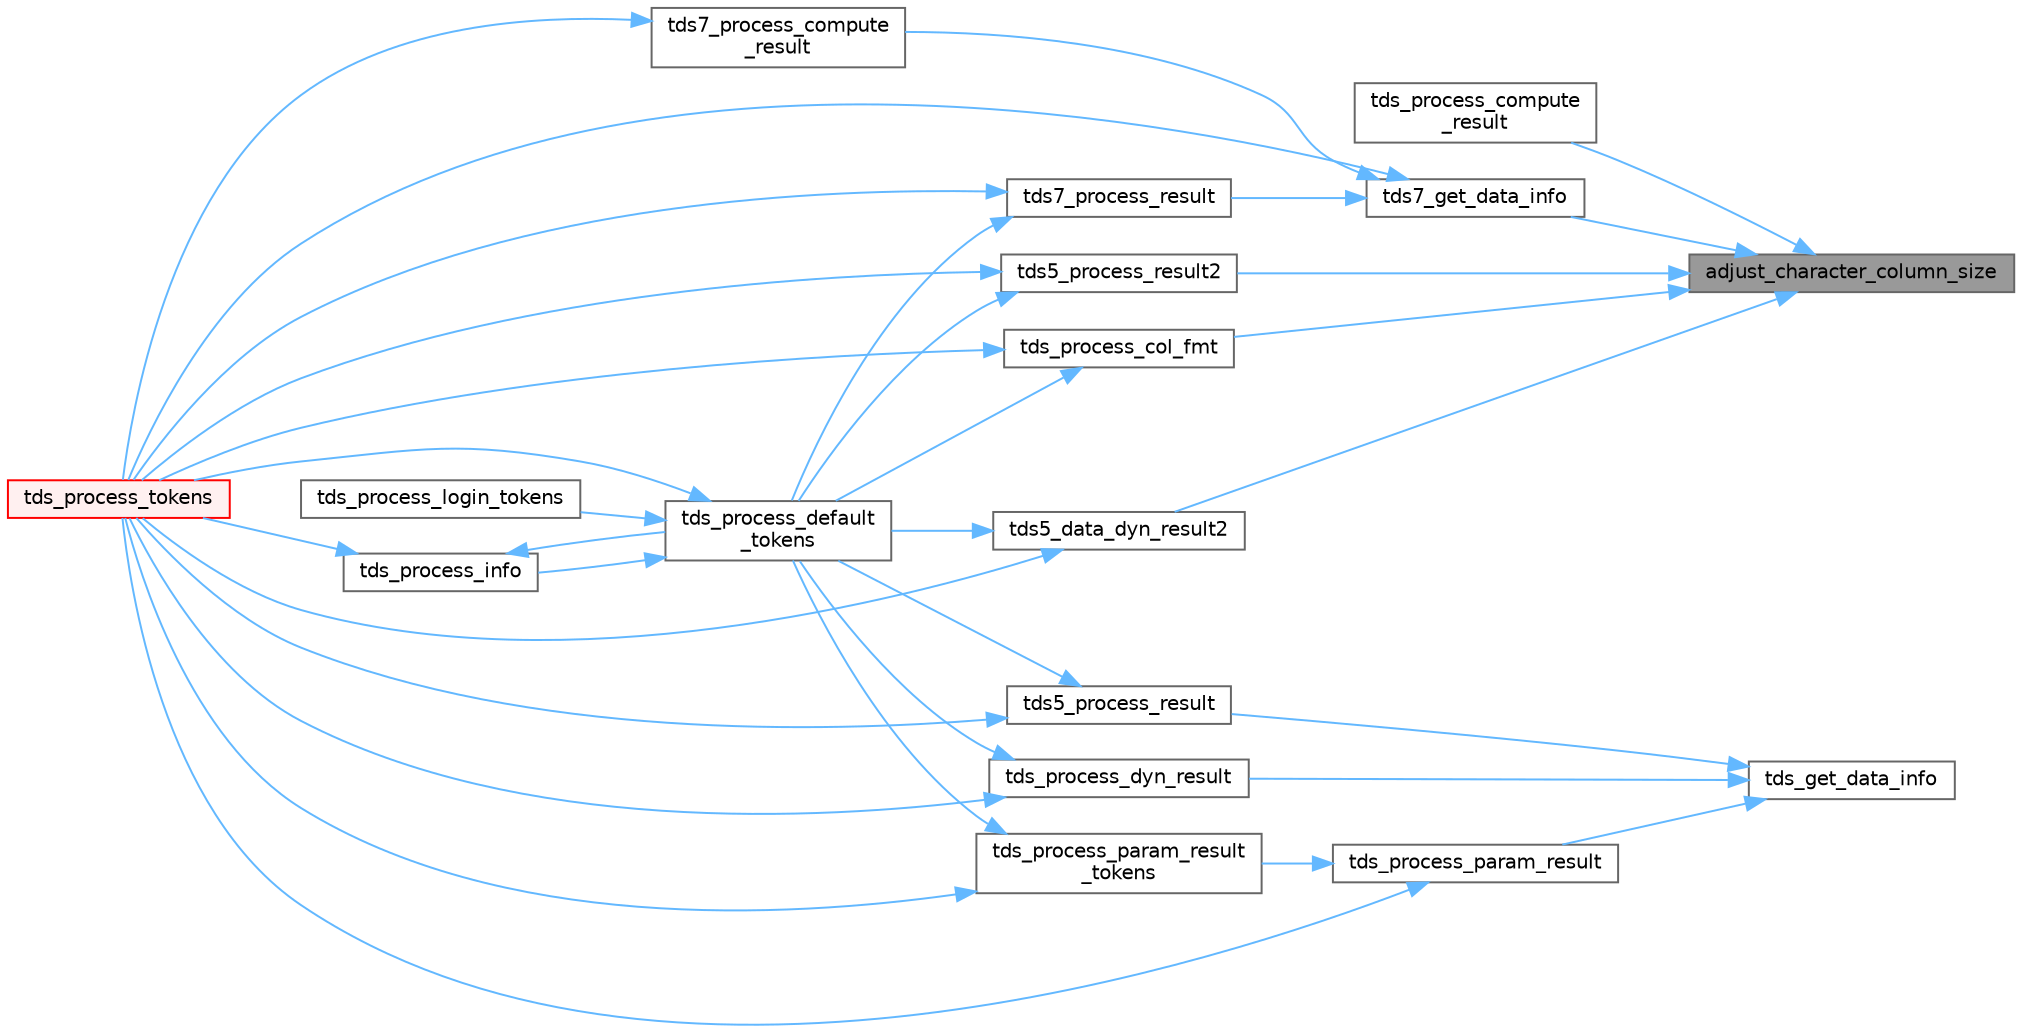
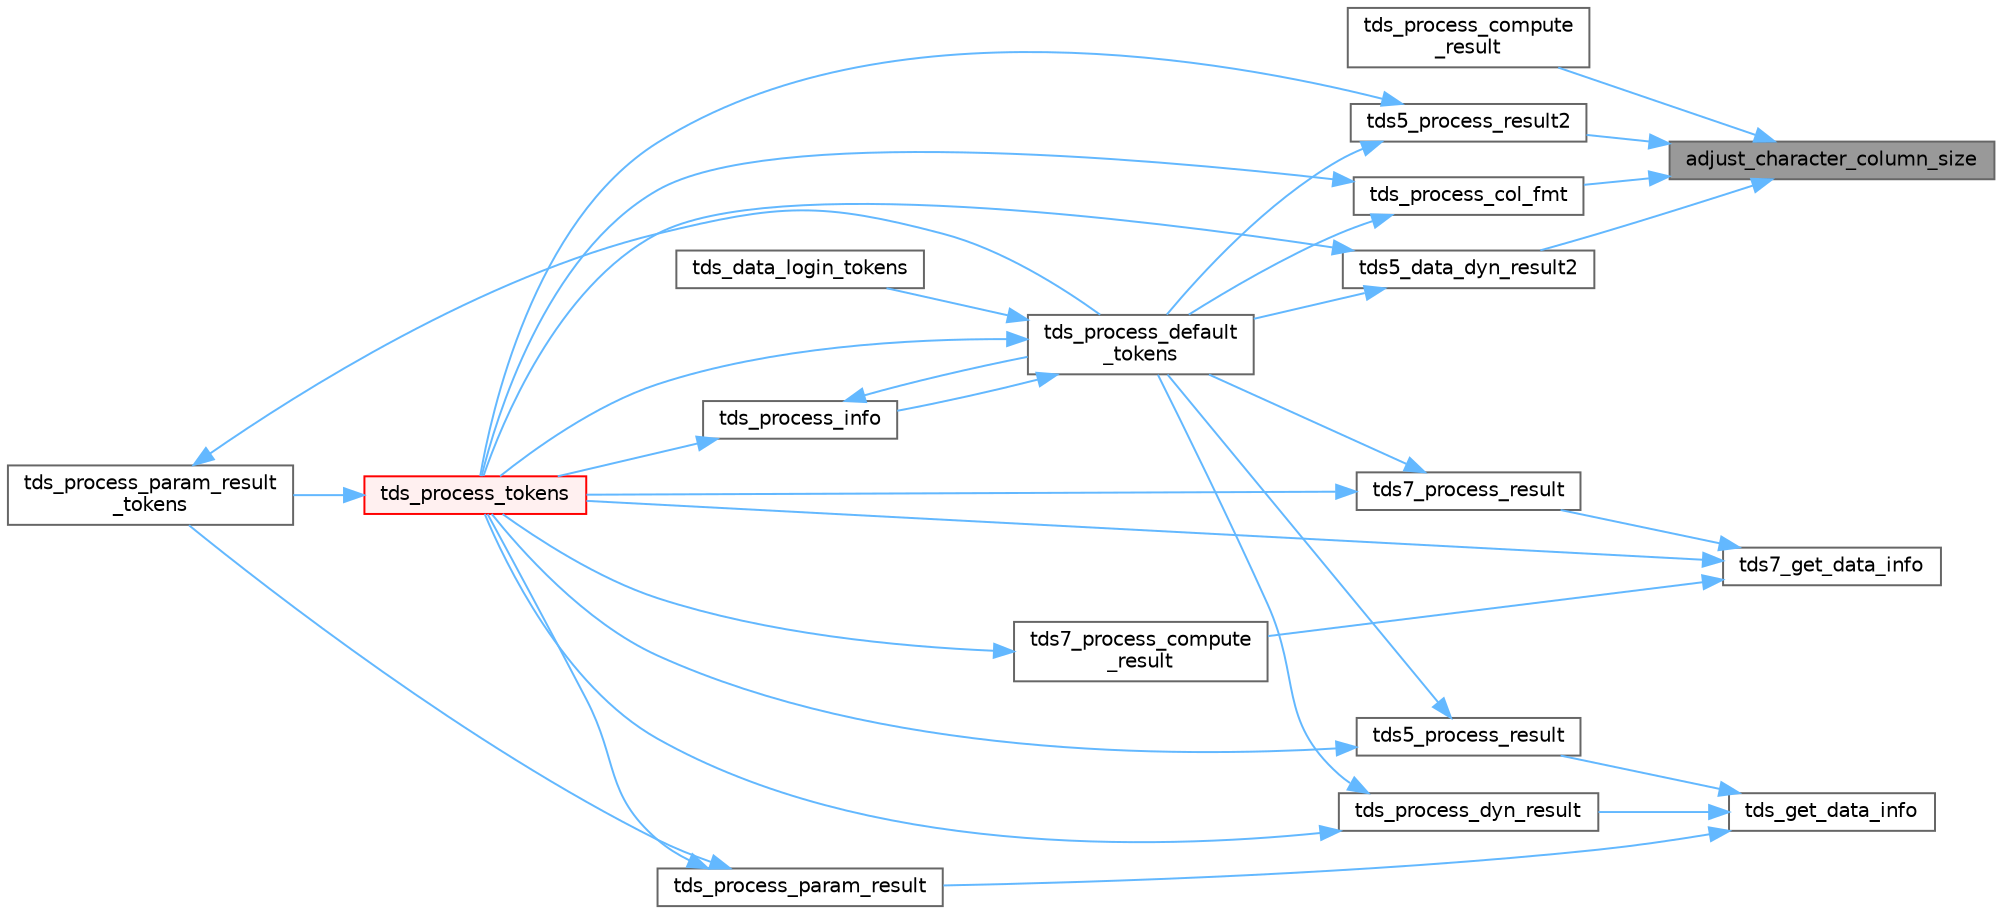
  digraph {
    rankdir=RL
    node [color=grey40 fillcolor=white fontname=Helvetica fontsize=10 shape=box style=filled]
    edge [color=steelblue1 dir=back fontname=Helvetica fontsize=10 labelfontname=Helvetica labelfontsize=10 style=solid]
    n1 [color=gray40 fillcolor=grey60 fontcolor=black height=0.2 label=adjust_character_column_size width=0.4]
    n2 [height=0.2 label=tds5_data_dyn_result2 width=0.4]
    n3 [height=0.2 label=tds5_process_result2 width=0.4]
    n4 [height=0.2 label=tds7_get_data_info width=0.4]
    n5 [height=0.2 label=tds_process_col_fmt width=0.4]
    n6 [height=0.2 label="tds_process_compute\l_result" width=0.4]
    n7 [height=0.2 label="tds_process_default\l_tokens" width=0.4]
    n8 [color=red fillcolor="#FFF0F0" height=0.2 label=tds_process_tokens width=0.4]
    n9 [height=0.2 label="tds7_process_compute\l_result" width=0.4]
    n10 [height=0.2 label=tds7_process_result width=0.4]
    n11 [height=0.2 label=tds_get_data_info width=0.4]
    n12 [height=0.2 label=tds5_process_result width=0.4]
    n13 [height=0.2 label=tds_process_dyn_result width=0.4]
    n14 [height=0.2 label=tds_process_param_result width=0.4]
    n15 [height=0.2 label=tds_process_info width=0.4]
-   n16 [height=0.2 label=tds_process_login_tokens width=0.4]
+   n16 [height=0.2 label=tds_data_login_tokens width=0.4]
    n17 [height=0.2 label="tds_process_param_result\l_tokens" width=0.4]
    n1 -> n2
    n1 -> n3
-   n1 -> n4
    n1 -> n5
    n1 -> n6
    n2 -> n7
    n2 -> n8
    n3 -> n7
    n3 -> n8
    n4 -> n8
    n4 -> n9
    n4 -> n10
    n5 -> n7
    n5 -> n8
    n7 -> n8
    n7 -> n15
    n7 -> n16
    n9 -> n8
    n10 -> n7
    n10 -> n8
    n11 -> n12
    n11 -> n13
    n11 -> n14
    n12 -> n7
    n12 -> n8
    n13 -> n7
    n13 -> n8
    n14 -> n8
    n14 -> n17
    n15 -> n7
    n15 -> n8
    n17 -> n7
-   n17 -> n8
+   n8 -> n17
  }
